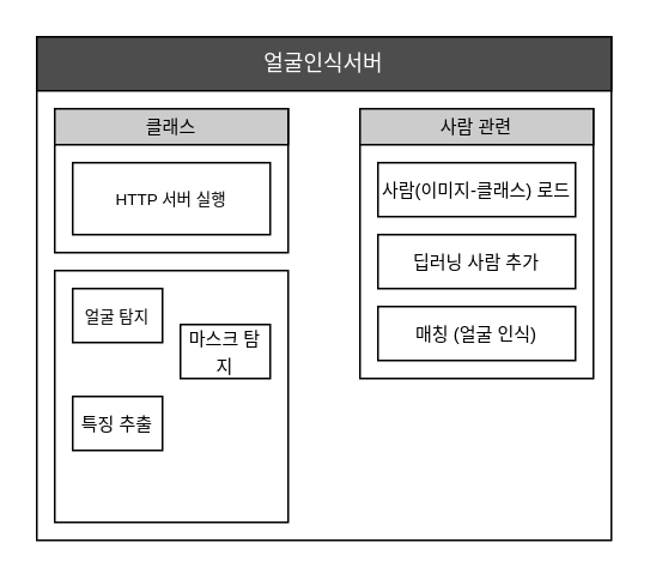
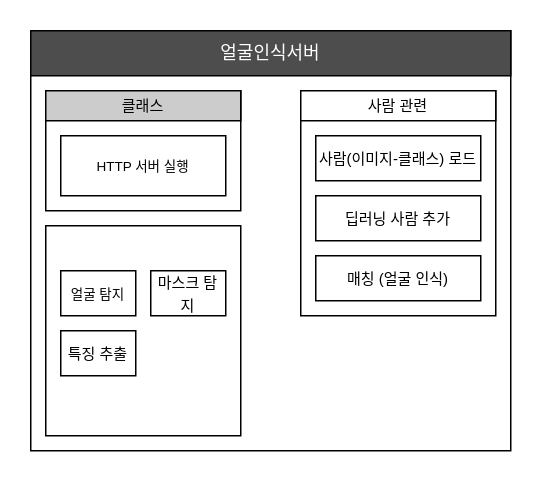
  <mxCell id="0" />
  <mxCell id="1" parent="0" />
  <mxCell id="2" value="" style="rounded=0;whiteSpace=wrap;html=1;fillColor=#FFFFFF;strokeColor=#000000;" vertex="1" parent="1"><mxGeometry x="20" y="20" width="320" height="280" as="geometry" /></mxCell>
  <mxCell id="3" value="&lt;font&gt;얼굴인식서버&lt;/font&gt;" style="rounded=0;whiteSpace=wrap;html=1;strokeColor=#000000;fillColor=#4D4D4D;fontColor=#FFFFFF;" vertex="1" parent="1"><mxGeometry x="20" y="20" width="320" height="30" as="geometry" /></mxCell>
  <mxCell id="4" value="" style="rounded=0;whiteSpace=wrap;html=1;strokeColor=#000000;fillColor=#FFFFFF;" vertex="1" parent="1"><mxGeometry x="30" y="60" width="130" height="80" as="geometry" /></mxCell>
  <mxCell id="5" value="&lt;font color=&quot;#000000&quot; style=&quot;font-size: 10px&quot;&gt;클래스&lt;/font&gt;" style="rounded=0;whiteSpace=wrap;html=1;strokeColor=#000000;fillColor=#CCCCCC;" vertex="1" parent="1"><mxGeometry x="30" y="60" width="130" height="20" as="geometry" /></mxCell>
  <mxCell id="6" value="&lt;font style=&quot;font-size: 9px ; line-height: 100%&quot; color=&quot;#000000&quot;&gt;HTTP 서버 실행&lt;/font&gt;" style="rounded=0;whiteSpace=wrap;html=1;strokeColor=#000000;fillColor=#FFFFFF;" vertex="1" parent="1"><mxGeometry x="40" y="90" width="110" height="40" as="geometry" /></mxCell>
  <mxCell id="7" value="" style="rounded=0;whiteSpace=wrap;html=1;strokeColor=#000000;fillColor=#FFFFFF;" vertex="1" parent="1"><mxGeometry x="30" y="150" width="130" height="140" as="geometry" /></mxCell>
- <mxCell id="8" value="&lt;font style=&quot;font-size: 9px ; line-height: 100%&quot; color=&quot;#000000&quot;&gt;얼굴 탐지&lt;/font&gt;" style="rounded=0;whiteSpace=wrap;html=1;strokeColor=#000000;fillColor=#FFFFFF;" vertex="1" parent="1"><mxGeometry x="40" y="160" width="50" height="30" as="geometry" /></mxCell>
+ <mxCell id="8" value="&lt;font style=&quot;font-size: 9px ; line-height: 100%&quot; color=&quot;#000000&quot;&gt;얼굴 탐지&lt;/font&gt;" style="rounded=0;whiteSpace=wrap;html=1;strokeColor=#000000;fillColor=#FFFFFF;" vertex="1" parent="1"><mxGeometry x="40" y="180" width="50" height="30" as="geometry" /></mxCell>
  <mxCell id="9" value="&lt;font color=&quot;#000000&quot; size=&quot;1&quot;&gt;마스크 탐지&lt;/font&gt;" style="rounded=0;whiteSpace=wrap;html=1;strokeColor=#000000;fillColor=#FFFFFF;" vertex="1" parent="1"><mxGeometry x="100" y="180" width="50" height="30" as="geometry" /></mxCell>
  <mxCell id="10" value="&lt;font color=&quot;#000000&quot; size=&quot;1&quot;&gt;특징 추출&lt;/font&gt;" style="rounded=0;whiteSpace=wrap;html=1;strokeColor=#000000;fillColor=#FFFFFF;" vertex="1" parent="1"><mxGeometry x="40" y="220" width="50" height="30" as="geometry" /></mxCell>
  <mxCell id="11" value="" style="rounded=0;whiteSpace=wrap;html=1;strokeColor=#000000;fillColor=#FFFFFF;" vertex="1" parent="1"><mxGeometry x="200" y="60" width="130" height="150" as="geometry" /></mxCell>
- <mxCell id="12" value="&lt;font color=&quot;#000000&quot;&gt;&lt;span style=&quot;font-size: 10px&quot;&gt;사람 관련&lt;/span&gt;&lt;/font&gt;" style="rounded=0;whiteSpace=wrap;html=1;strokeColor=#000000;fillColor=#CCCCCC;" vertex="1" parent="1"><mxGeometry x="200" y="60" width="130" height="20" as="geometry" /></mxCell>
+ <mxCell id="12" value="&lt;font color=&quot;#000000&quot;&gt;&lt;span style=&quot;font-size: 10px&quot;&gt;사람 관련&lt;/span&gt;&lt;/font&gt;" style="rounded=0;whiteSpace=wrap;html=1;strokeColor=#000000;fillColor=#ffffff;" vertex="1" parent="1"><mxGeometry x="200" y="60" width="130" height="20" as="geometry" /></mxCell>
  <mxCell id="13" value="&lt;font color=&quot;#000000&quot; size=&quot;1&quot;&gt;사람(이미지-클래스) 로드&lt;/font&gt;" style="rounded=0;whiteSpace=wrap;html=1;strokeColor=#000000;fillColor=#FFFFFF;" vertex="1" parent="1"><mxGeometry x="210" y="90" width="110" height="30" as="geometry" /></mxCell>
  <mxCell id="14" value="&lt;font color=&quot;#000000&quot; size=&quot;1&quot;&gt;딥러닝 사람 추가&lt;/font&gt;" style="rounded=0;whiteSpace=wrap;html=1;strokeColor=#000000;fillColor=#FFFFFF;" vertex="1" parent="1"><mxGeometry x="210" y="130" width="110" height="30" as="geometry" /></mxCell>
  <mxCell id="15" value="&lt;font color=&quot;#000000&quot; size=&quot;1&quot;&gt;매칭 (얼굴 인식)&lt;/font&gt;" style="rounded=0;whiteSpace=wrap;html=1;strokeColor=#000000;fillColor=#FFFFFF;" vertex="1" parent="1"><mxGeometry x="210" y="170" width="110" height="30" as="geometry" /></mxCell>
